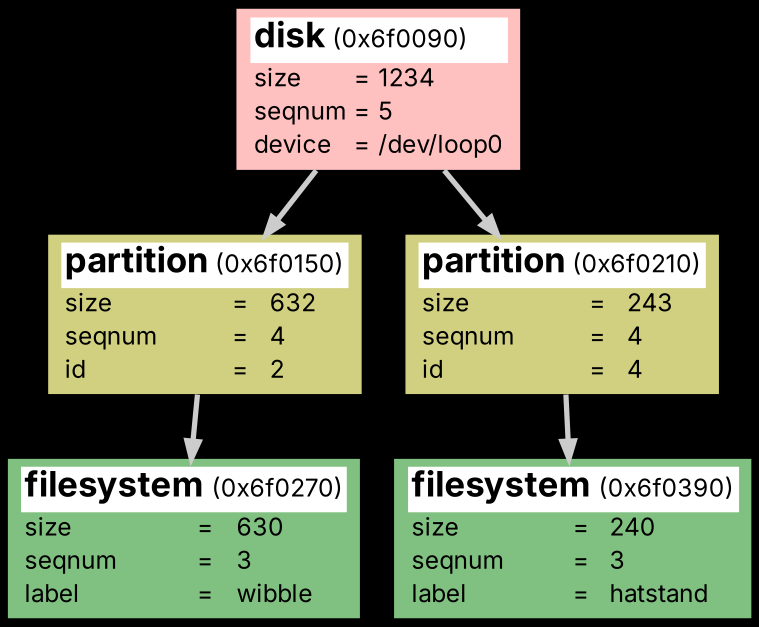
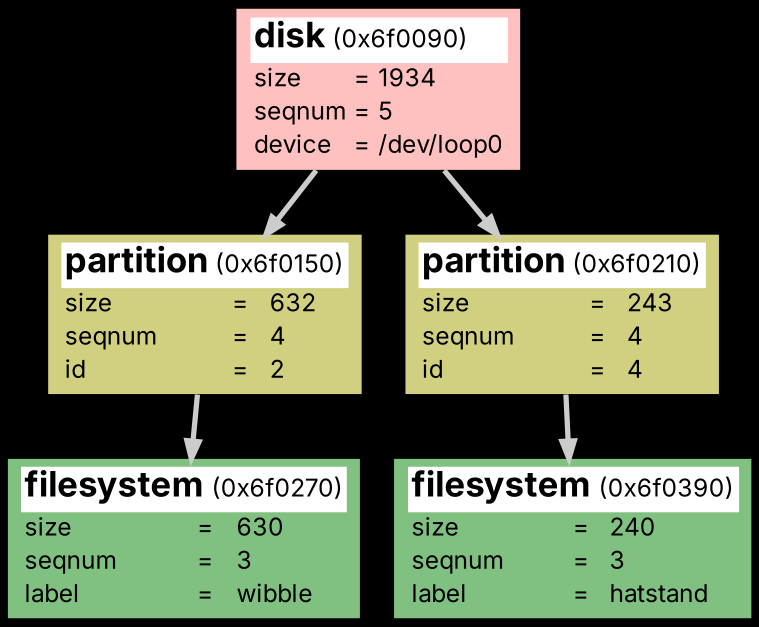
  digraph {
    bgcolor="#000000"
    color=white
    rankdir=TB
    fontname=Inter
    node [color=black fillcolor="#d0d080" shape=record style=filled fontname=Inter]
    edge [color="#cccccc" penwidth=3.0 fontname=Inter]
-   n1 [fillcolor="#ffc0c0" label=<<table cellspacing="0" border="0"> 	<tr><td align="left" bgcolor="white" colspan="3"><font color="#000000" point-size="20"><b>disk</b></font> (0x6f0090)</td></tr> 	<tr><td align="left">size</td><td>=</td><td align="left">1234</td></tr> 	<tr><td align="left">seqnum</td><td>=</td><td align="left">5</td></tr> 	<tr><td align="left">device</td><td>=</td><td align="left">/dev/loop0</td></tr> 	</table>>]
+   n1 [fillcolor="#ffc0c0" label=<<table cellspacing="0" border="0"> 	<tr><td align="left" bgcolor="white" colspan="3"><font color="#000000" point-size="20"><b>disk</b></font> (0x6f0090)</td></tr> 	<tr><td align="left">size</td><td>=</td><td align="left">1934</td></tr> 	<tr><td align="left">seqnum</td><td>=</td><td align="left">5</td></tr> 	<tr><td align="left">device</td><td>=</td><td align="left">/dev/loop0</td></tr> 	</table>>]
    n2 [label=<<table cellspacing="0" border="0"> 	<tr><td align="left" bgcolor="white" colspan="3"><font color="#000000" point-size="20"><b>partition</b></font> (0x6f0150)</td></tr> 	<tr><td align="left">size</td><td>=</td><td align="left">632</td></tr> 	<tr><td align="left">seqnum</td><td>=</td><td align="left">4</td></tr> 	<tr><td align="left">id</td><td>=</td><td align="left">2</td></tr> 	</table>>]
    n3 [label=<<table cellspacing="0" border="0"> 	<tr><td align="left" bgcolor="white" colspan="3"><font color="#000000" point-size="20"><b>partition</b></font> (0x6f0210)</td></tr> 	<tr><td align="left">size</td><td>=</td><td align="left">243</td></tr> 	<tr><td align="left">seqnum</td><td>=</td><td align="left">4</td></tr> 	<tr><td align="left">id</td><td>=</td><td align="left">4</td></tr> 	</table>>]
    n4 [fillcolor="#80c080" label=<<table cellspacing="0" border="0"> 	<tr><td align="left" bgcolor="white" colspan="3"><font color="#000000" point-size="20"><b>filesystem</b></font> (0x6f0270)</td></tr> 	<tr><td align="left">size</td><td>=</td><td align="left">630</td></tr> 	<tr><td align="left">seqnum</td><td>=</td><td align="left">3</td></tr> 	<tr><td align="left">label</td><td>=</td><td align="left">wibble</td></tr> 	</table>>]
    n5 [fillcolor="#80c080" label=<<table cellspacing="0" border="0"> 	<tr><td align="left" bgcolor="white" colspan="3"><font color="#000000" point-size="20"><b>filesystem</b></font> (0x6f0390)</td></tr> 	<tr><td align="left">size</td><td>=</td><td align="left">240</td></tr> 	<tr><td align="left">seqnum</td><td>=</td><td align="left">3</td></tr> 	<tr><td align="left">label</td><td>=</td><td align="left">hatstand</td></tr> 	</table>>]
    n1 -> n2
    n1 -> n3
    n2 -> n4
    n3 -> n5
  }
